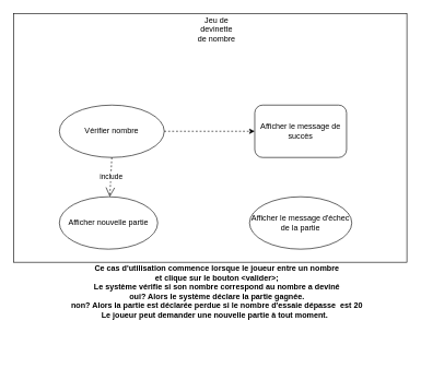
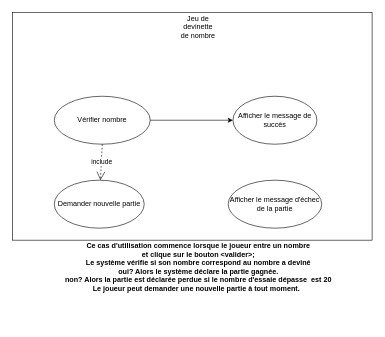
  <mxCell id="0" />
  <mxCell id="1" parent="0" />
  <mxCell id="2" value="" style="rounded=0;whiteSpace=wrap;html=1;" vertex="1" parent="1"><mxGeometry x="20" y="20" width="600" height="380" as="geometry" /></mxCell>
  <mxCell id="3" value="Jeu de devinette de nombre" style="text;html=1;strokeColor=none;fillColor=none;align=center;verticalAlign=middle;whiteSpace=wrap;rounded=0;" vertex="1" parent="1"><mxGeometry x="300" y="30" width="60" height="30" as="geometry" /></mxCell>
  <mxCell id="4" value="Vérifier nombre" style="ellipse;whiteSpace=wrap;html=1;" vertex="1" parent="1"><mxGeometry x="90" y="160" width="160" height="80" as="geometry" /></mxCell>
- <mxCell id="5" value="Afficher le message de succès" style="whiteSpace=wrap;html=1;rounded=1;" vertex="1" parent="1"><mxGeometry x="388" y="160" width="140" height="80" as="geometry" /></mxCell>
+ <mxCell id="5" value="Afficher le message de succès" style="ellipse;whiteSpace=wrap;html=1;" vertex="1" parent="1"><mxGeometry x="388" y="160" width="140" height="80" as="geometry" /></mxCell>
  <mxCell id="6" value="Afficher le message d'échec de la partie" style="ellipse;whiteSpace=wrap;html=1;" vertex="1" parent="1"><mxGeometry x="380" y="300" width="156" height="80" as="geometry" /></mxCell>
- <mxCell id="7" value="Afficher nouvelle partie" style="ellipse;whiteSpace=wrap;html=1;" vertex="1" parent="1"><mxGeometry x="90" y="300" width="150" height="80" as="geometry" /></mxCell>
- <mxCell id="8" value="" style="endArrow=classic;html=1;rounded=0;exitX=1;exitY=0.5;exitDx=0;exitDy=0;entryX=0;entryY=0.5;entryDx=0;entryDy=0;dashed=1;" edge="1" parent="1" source="4" target="5"><mxGeometry width="50" height="50" relative="1" as="geometry"><mxPoint x="330" y="230" as="sourcePoint" /><mxPoint x="380" y="180" as="targetPoint" /></mxGeometry></mxCell>
+ <mxCell id="7" value="Demander nouvelle partie" style="ellipse;whiteSpace=wrap;html=1;" vertex="1" parent="1"><mxGeometry x="90" y="300" width="150" height="80" as="geometry" /></mxCell>
+ <mxCell id="8" value="" style="endArrow=classic;html=1;rounded=0;exitX=1;exitY=0.5;exitDx=0;exitDy=0;entryX=0;entryY=0.5;entryDx=0;entryDy=0;" edge="1" parent="1" source="4" target="5"><mxGeometry width="50" height="50" relative="1" as="geometry"><mxPoint x="330" y="230" as="sourcePoint" /><mxPoint x="380" y="180" as="targetPoint" /></mxGeometry></mxCell>
  <mxCell id="9" value="include" style="endArrow=open;endSize=12;dashed=1;html=1;rounded=0;exitX=0.5;exitY=1;exitDx=0;exitDy=0;" edge="1" parent="1" source="4" target="7"><mxGeometry width="160" relative="1" as="geometry"><mxPoint x="320" y="220" as="sourcePoint" /><mxPoint x="480" y="220" as="targetPoint" /></mxGeometry></mxCell>
  <mxCell id="10" value="Ce cas d'utilisation commence lorsque le joueur entre un nombre&lt;br&gt;et clique sur le bouton &amp;lt;valider&amp;gt;;&lt;br&gt;Le système vérifie si son nombre correspond au nombre a deviné&lt;br&gt;oui? Alors le système déclare la partie gagnée.&lt;br&gt;non? Alors la partie est déclarée perdue si le nombre d'essaie dépasse&amp;nbsp; est 20&lt;br&gt;Le joueur peut demander une nouvelle partie à tout moment.&amp;nbsp;&amp;nbsp;" style="text;align=center;fontStyle=1;verticalAlign=middle;spacingLeft=3;spacingRight=3;strokeColor=none;rotatable=0;points=[[0,0.5],[1,0.5]];portConstraint=eastwest;html=1;" vertex="1" parent="1"><mxGeometry x="215" y="350" width="230" height="190" as="geometry" /></mxCell>
